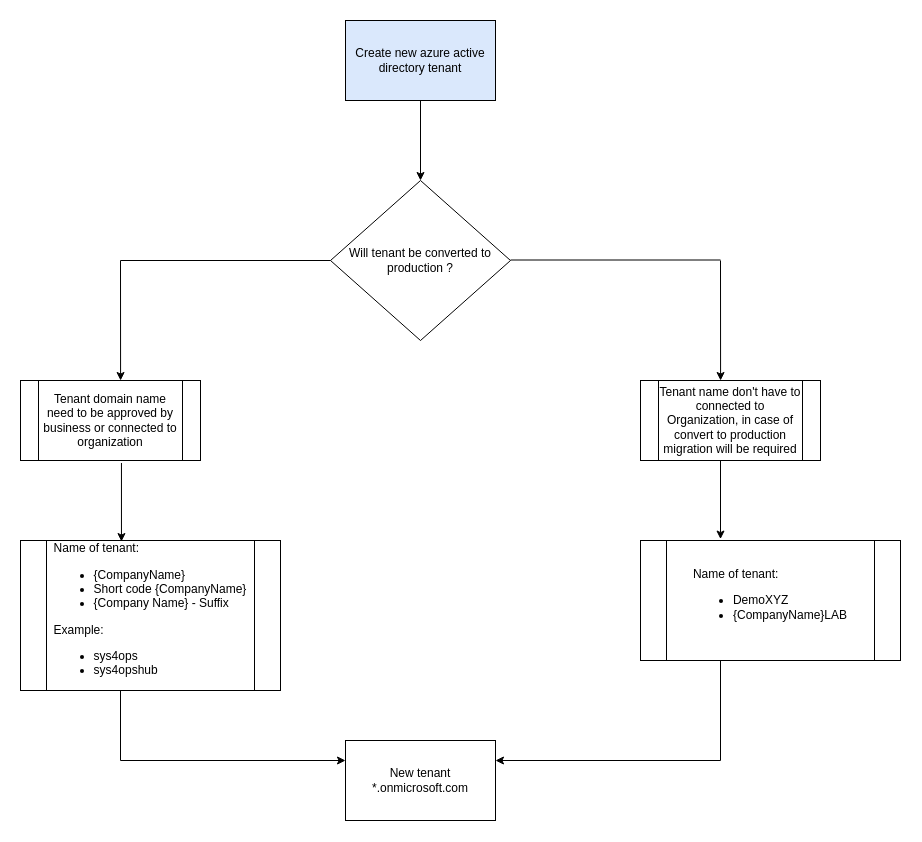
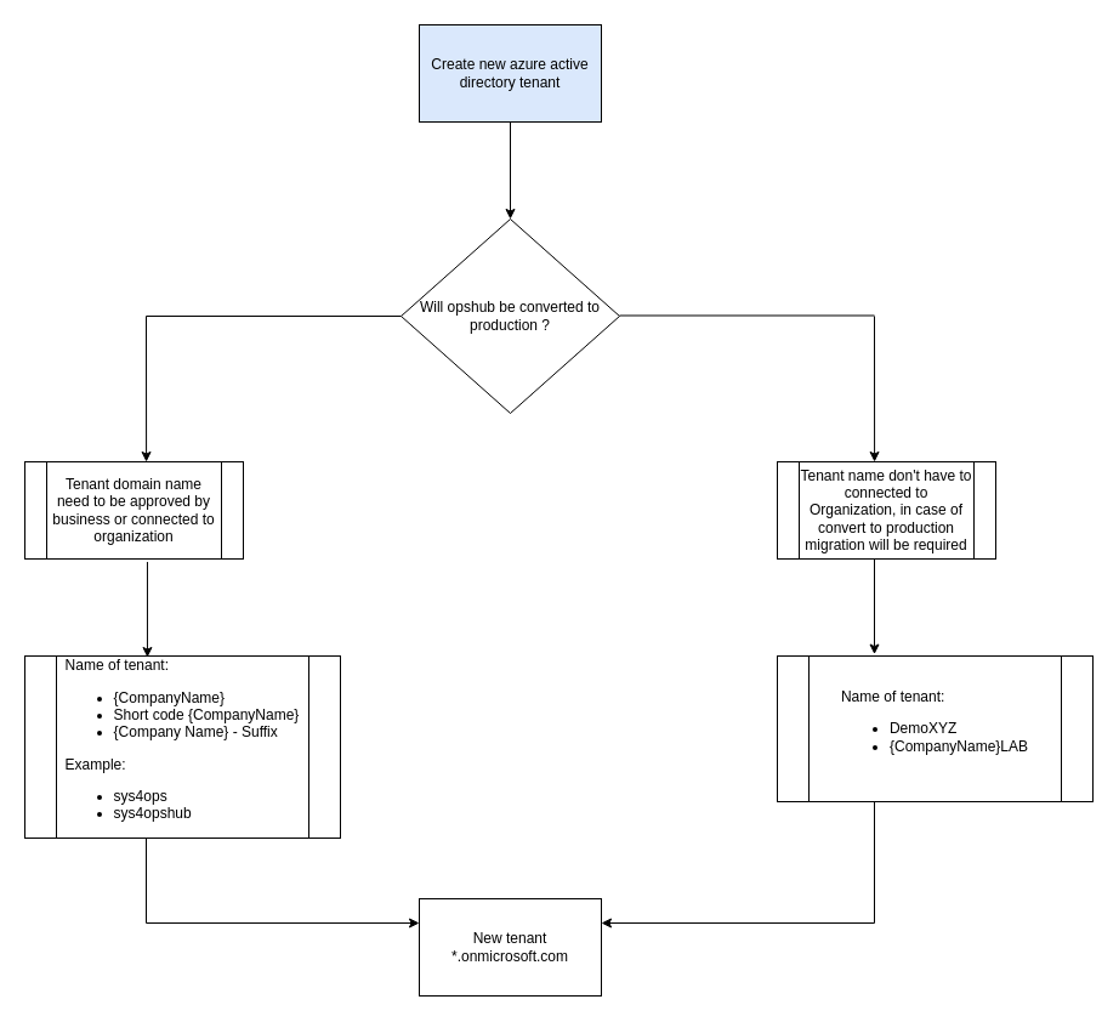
  <mxCell id="0" />
  <mxCell id="1" parent="0" />
  <mxCell id="2" value="Create new azure active directory tenant" style="rounded=0;whiteSpace=wrap;html=1;fillColor=#dae8fc;" parent="1" vertex="1"><mxGeometry x="345" y="20" width="150" height="80" as="geometry" /></mxCell>
- <mxCell id="3" value="Will tenant be converted to production ?" style="rhombus;whiteSpace=wrap;html=1;" parent="1" vertex="1"><mxGeometry x="330" y="180" width="180" height="160" as="geometry" /></mxCell>
+ <mxCell id="3" value="Will opshub be converted to production ?" style="rhombus;whiteSpace=wrap;html=1;" parent="1" vertex="1"><mxGeometry x="330" y="180" width="180" height="160" as="geometry" /></mxCell>
  <mxCell id="4" value="" style="endArrow=classic;html=1;exitX=0.5;exitY=1;exitDx=0;exitDy=0;entryX=0.5;entryY=0;entryDx=0;entryDy=0;" parent="1" source="2" target="3" edge="1"><mxGeometry width="50" height="50" relative="1" as="geometry"><mxPoint x="450" y="170" as="sourcePoint" /><mxPoint x="500" y="120" as="targetPoint" /></mxGeometry></mxCell>
  <mxCell id="5" value="Tenant domain name need to be approved by business or connected to organization" style="shape=process;whiteSpace=wrap;html=1;backgroundOutline=1;" parent="1" vertex="1"><mxGeometry x="20" y="380" width="180" height="80" as="geometry" /></mxCell>
  <mxCell id="6" value="Tenant name don't have to connected to Organization, in case of convert to production migration will be required" style="shape=process;whiteSpace=wrap;html=1;backgroundOutline=1;" parent="1" vertex="1"><mxGeometry x="640" y="380" width="180" height="80" as="geometry" /></mxCell>
  <mxCell id="7" value="New tenant *.onmicrosoft.com" style="rounded=0;whiteSpace=wrap;html=1;" parent="1" vertex="1"><mxGeometry x="345" y="740" width="150" height="80" as="geometry" /></mxCell>
  <mxCell id="8" value="" style="endArrow=none;html=1;entryX=0;entryY=0.5;entryDx=0;entryDy=0;" parent="1" target="3" edge="1"><mxGeometry width="50" height="50" relative="1" as="geometry"><mxPoint x="120" y="260" as="sourcePoint" /><mxPoint x="270" y="240" as="targetPoint" /></mxGeometry></mxCell>
  <mxCell id="9" value="" style="endArrow=none;html=1;entryX=0;entryY=0.5;entryDx=0;entryDy=0;" parent="1" edge="1"><mxGeometry width="50" height="50" relative="1" as="geometry"><mxPoint x="510" y="259.5" as="sourcePoint" /><mxPoint x="720" y="259.5" as="targetPoint" /></mxGeometry></mxCell>
  <mxCell id="10" value="" style="endArrow=classic;html=1;entryX=0.556;entryY=0;entryDx=0;entryDy=0;entryPerimeter=0;" parent="1" target="5" edge="1"><mxGeometry width="50" height="50" relative="1" as="geometry"><mxPoint x="120" y="260" as="sourcePoint" /><mxPoint x="140" y="310" as="targetPoint" /></mxGeometry></mxCell>
  <mxCell id="11" value="" style="endArrow=classic;html=1;entryX=0.556;entryY=0;entryDx=0;entryDy=0;entryPerimeter=0;" parent="1" edge="1"><mxGeometry width="50" height="50" relative="1" as="geometry"><mxPoint x="720" y="260" as="sourcePoint" /><mxPoint x="720.08" y="380" as="targetPoint" /></mxGeometry></mxCell>
  <mxCell id="12" value="&lt;div style=&quot;text-align: left&quot;&gt;&lt;span&gt;Name of tenant:&lt;/span&gt;&lt;/div&gt;&lt;div style=&quot;text-align: left&quot;&gt;&lt;ul&gt;&lt;li&gt;&lt;span&gt;{CompanyName}&lt;/span&gt;&lt;/li&gt;&lt;li&gt;&lt;span&gt;Short code {CompanyName}&lt;/span&gt;&lt;/li&gt;&lt;li&gt;{Company Name} - Suffix&lt;/li&gt;&lt;/ul&gt;&lt;div&gt;Example:&lt;/div&gt;&lt;div&gt;&lt;ul&gt;&lt;li&gt;sys4ops&lt;/li&gt;&lt;li&gt;sys4opshub&lt;/li&gt;&lt;/ul&gt;&lt;/div&gt;&lt;/div&gt;" style="shape=process;whiteSpace=wrap;html=1;backgroundOutline=1;" vertex="1" parent="1"><mxGeometry x="20" y="540" width="260" height="150" as="geometry" /></mxCell>
  <mxCell id="13" value="&lt;div style=&quot;text-align: left&quot;&gt;&lt;span&gt;Name of tenant:&lt;/span&gt;&lt;/div&gt;&lt;div style=&quot;text-align: left&quot;&gt;&lt;ul&gt;&lt;li&gt;DemoXYZ&lt;/li&gt;&lt;li&gt;{CompanyName}LAB&lt;/li&gt;&lt;/ul&gt;&lt;/div&gt;" style="shape=process;whiteSpace=wrap;html=1;backgroundOutline=1;" vertex="1" parent="1"><mxGeometry x="640" y="540" width="260" height="120" as="geometry" /></mxCell>
  <mxCell id="14" value="" style="endArrow=classic;html=1;exitX=0.572;exitY=1.031;exitDx=0;exitDy=0;exitPerimeter=0;entryX=0.396;entryY=0.007;entryDx=0;entryDy=0;entryPerimeter=0;" edge="1" parent="1"><mxGeometry width="50" height="50" relative="1" as="geometry"><mxPoint x="120.96" y="462.48" as="sourcePoint" /><mxPoint x="120.96" y="541.05" as="targetPoint" /></mxGeometry></mxCell>
  <mxCell id="15" value="" style="endArrow=classic;html=1;exitX=0.572;exitY=1.031;exitDx=0;exitDy=0;exitPerimeter=0;entryX=0.396;entryY=0.007;entryDx=0;entryDy=0;entryPerimeter=0;" edge="1" parent="1"><mxGeometry width="50" height="50" relative="1" as="geometry"><mxPoint x="720" y="460" as="sourcePoint" /><mxPoint x="720" y="538.57" as="targetPoint" /></mxGeometry></mxCell>
  <mxCell id="16" value="" style="endArrow=none;html=1;" edge="1" parent="1"><mxGeometry width="50" height="50" relative="1" as="geometry"><mxPoint x="720" y="760" as="sourcePoint" /><mxPoint x="720" y="660" as="targetPoint" /></mxGeometry></mxCell>
  <mxCell id="17" value="" style="endArrow=none;html=1;" edge="1" parent="1"><mxGeometry width="50" height="50" relative="1" as="geometry"><mxPoint x="120" y="760" as="sourcePoint" /><mxPoint x="120" y="690" as="targetPoint" /></mxGeometry></mxCell>
  <mxCell id="18" value="" style="endArrow=classic;html=1;entryX=0;entryY=0.25;entryDx=0;entryDy=0;" edge="1" parent="1" target="7"><mxGeometry width="50" height="50" relative="1" as="geometry"><mxPoint x="120" y="760" as="sourcePoint" /><mxPoint x="240" y="730" as="targetPoint" /></mxGeometry></mxCell>
  <mxCell id="19" value="" style="endArrow=classic;html=1;entryX=1;entryY=0.25;entryDx=0;entryDy=0;" edge="1" parent="1" target="7"><mxGeometry width="50" height="50" relative="1" as="geometry"><mxPoint x="720" y="760" as="sourcePoint" /><mxPoint x="660" y="710" as="targetPoint" /></mxGeometry></mxCell>
